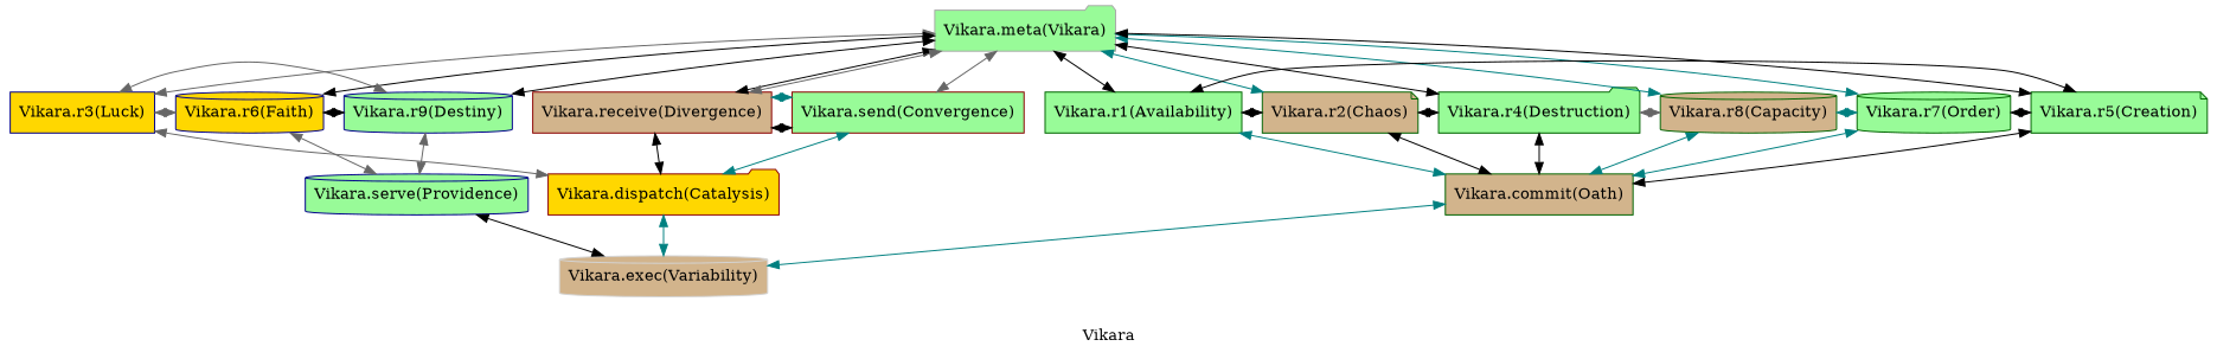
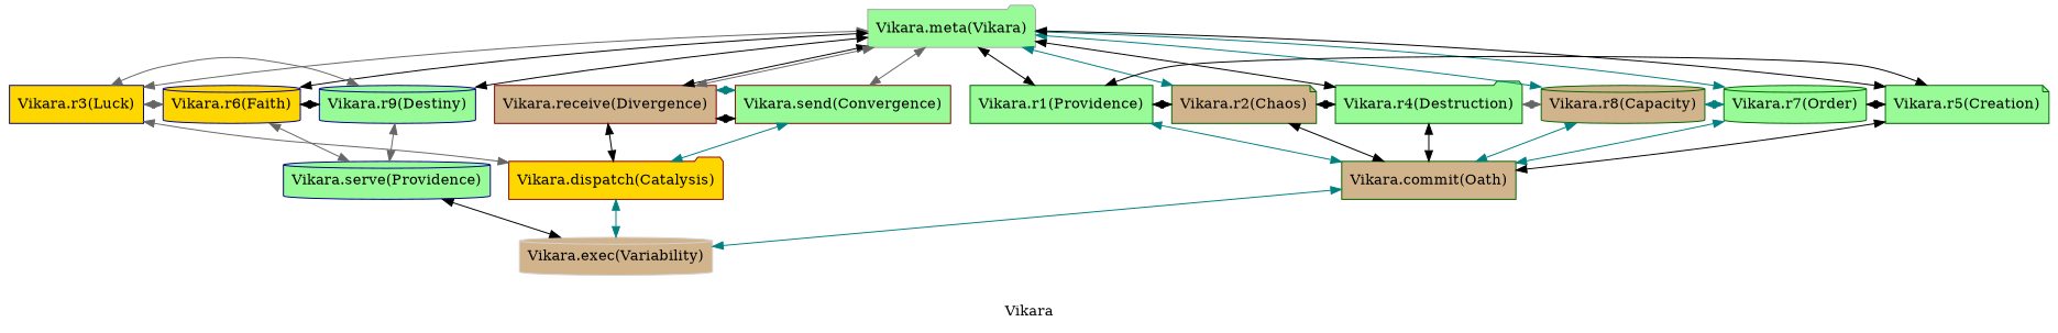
  strict digraph {
    label=Vikara
    node [color=darkgreen fillcolor=palegreen shape=cylinder style=filled]
    edge [color=black dir=both]
    n1 [color=darkgray label="Vikara.meta(Vikara)" shape=folder]
-   n2 [label="Vikara.r1(Availability)" shape=box]
+   n2 [label="Vikara.r1(Providence)" shape=box]
    n3 [fillcolor=tan label="Vikara.r2(Chaos)" shape=note]
    n4 [label="Vikara.r4(Destruction)" shape=folder]
    n5 [fillcolor=tan label="Vikara.r8(Capacity)"]
    n6 [label="Vikara.r7(Order)"]
    n7 [label="Vikara.r5(Creation)" shape=note]
    n8 [color=darkblue fillcolor=gold label="Vikara.r3(Luck)" shape=box]
    n9 [color=darkblue fillcolor=gold label="Vikara.r6(Faith)"]
    n10 [color=darkblue label="Vikara.r9(Destiny)"]
    n11 [color=darkred fillcolor=tan label="Vikara.receive(Divergence)" shape=box]
    n12 [color=darkred label="Vikara.send(Convergence)" shape=box]
    n13 [color=darkred fillcolor=gold label="Vikara.dispatch(Catalysis)" shape=folder]
    n14 [fillcolor=tan label="Vikara.commit(Oath)" shape=box]
    n15 [color=darkblue label="Vikara.serve(Providence)"]
    n16 [color=lightgray fillcolor=tan label="Vikara.exec(Variability)"]
    subgraph sub_1 {
      rank=same
      n1
    }
    subgraph sub_2 {
      rank=same
      n2
      n3
      n4
      n5
      n6
      n7
      n8
      n9
      n10
      n11
      n12
    }
    subgraph sub_3 {
      rank=same
      n13
      n14
      n15
    }
    subgraph sub_4 {
      rank=same
      n16
    }
    n1 -> n2
    n1 -> n3 [color=teal]
    n1 -> n4
    n1 -> n5 [color=teal]
    n1 -> n6 [color=teal]
    n1 -> n7
    n1 -> n8 [color=gray40]
    n1 -> n9
    n1 -> n10
    n1 -> n11
    n1 -> n12 [color=gray40]
    n2 -> n3
    n2 -> n14 [color=teal]
    n3 -> n4
    n3 -> n14
    n4 -> n5 [color=gray40]
    n4 -> n14
    n5 -> n6 [color=teal]
    n5 -> n14 [color=teal]
    n6 -> n7
    n6 -> n14 [color=teal]
    n7 -> n2
    n7 -> n14
    n8 -> n9 [color=gray40]
    n8 -> n13 [color=gray40]
    n9 -> n10
    n9 -> n15 [color=gray40]
    n10 -> n8 [color=gray40]
    n10 -> n15 [color=gray40]
    n11 -> n1 [color=gray40]
    n11 -> n12
    n11 -> n13
    n12 -> n11 [color=teal]
    n12 -> n13 [color=teal]
    n13 -> n16 [color=teal]
    n14 -> n16 [color=teal]
    n15 -> n16
  }
